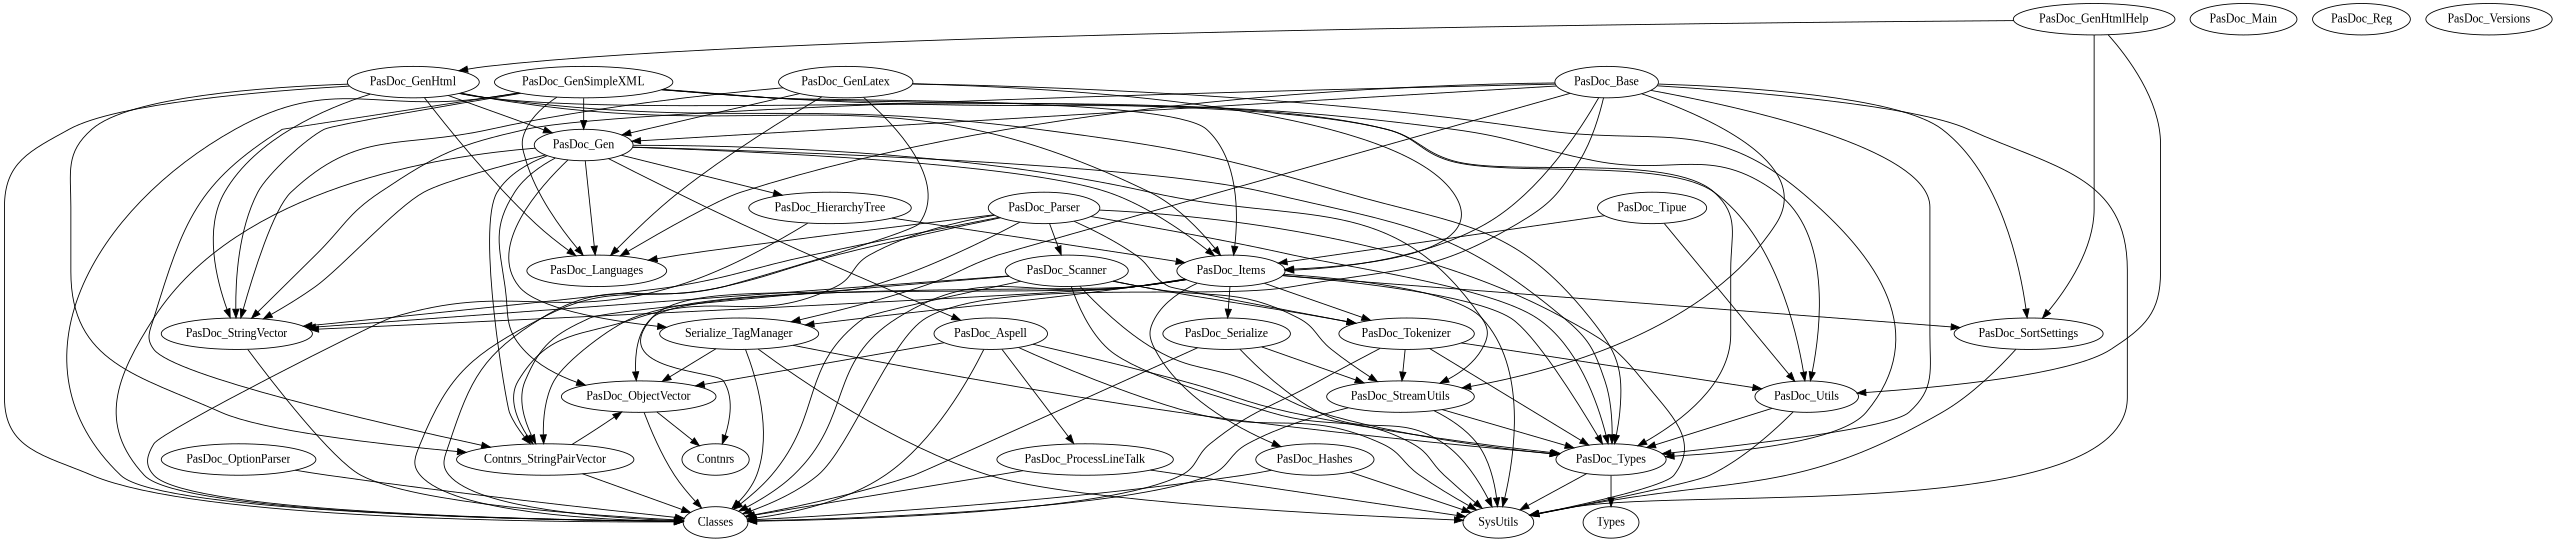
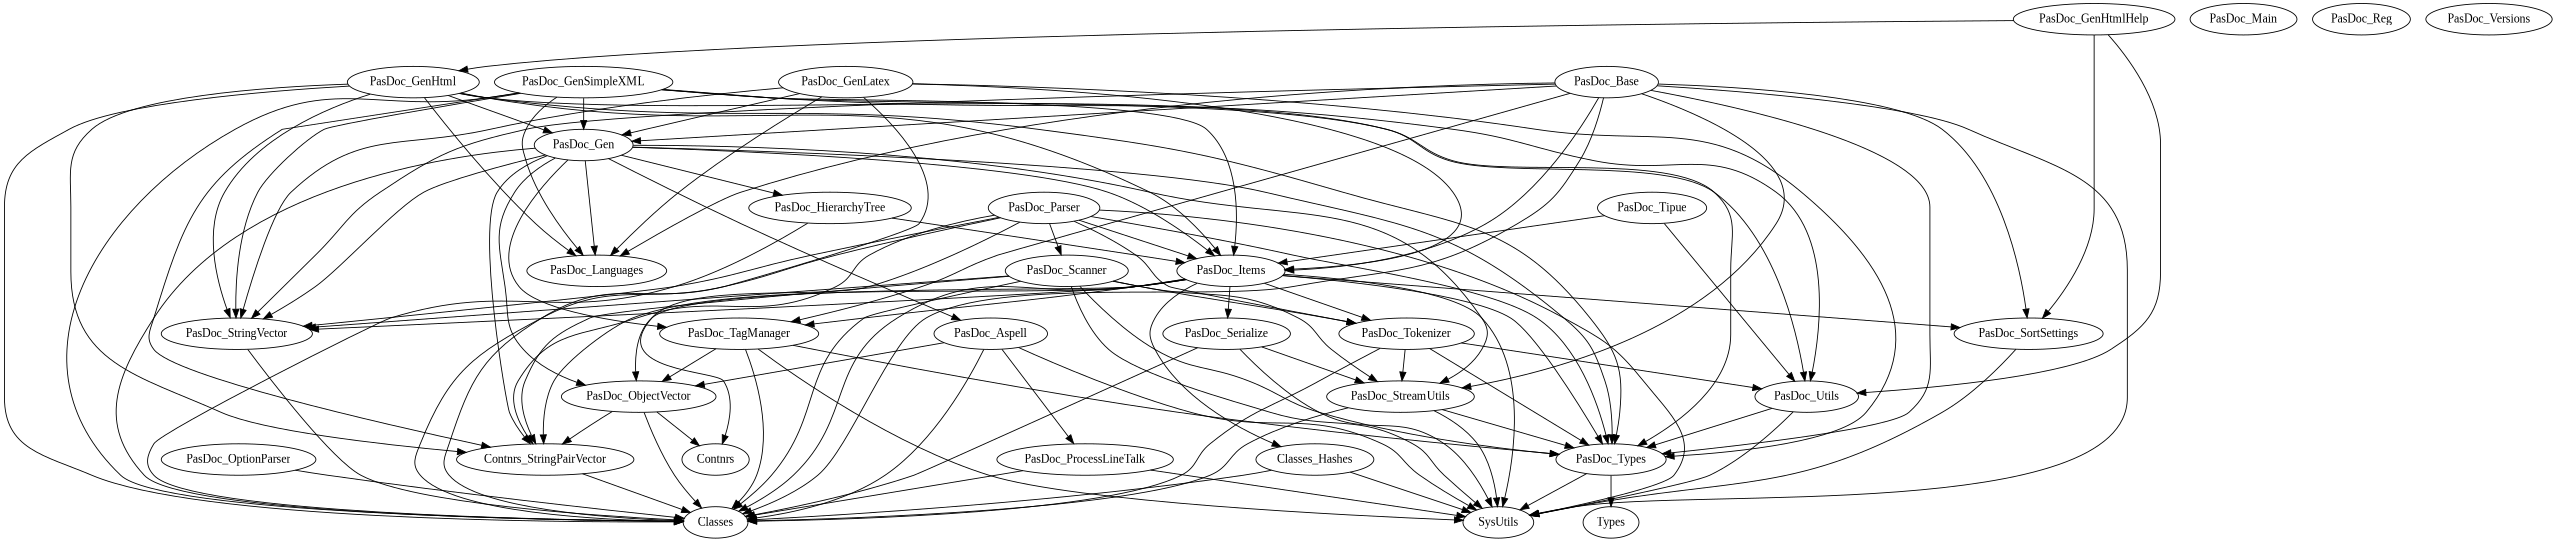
  digraph {
    fontname="Liberation Serif"
    node [fontname="Liberation Serif"]
    edge [fontname="Liberation Serif"]
    PasDoc_Aspell
    SysUtils
    Classes
    PasDoc_ProcessLineTalk
    PasDoc_ObjectVector
    PasDoc_Types
    Contnrs
    Types
    PasDoc_Base
    PasDoc_Items
    PasDoc_Languages
    PasDoc_Gen
    PasDoc_StringVector
    PasDoc_SortSettings
    PasDoc_StreamUtils
-   PasDoc_TagManager [label=Serialize_TagManager]
+   PasDoc_TagManager
    n17 [label=Contnrs_StringPairVector]
-   PasDoc_Hashes
+   PasDoc_Hashes [label=Classes_Hashes]
    PasDoc_Serialize
    PasDoc_Tokenizer
    PasDoc_HierarchyTree
    PasDoc_Utils
    PasDoc_GenHtml
    PasDoc_GenHtmlHelp
    PasDoc_GenLatex
    PasDoc_GenSimpleXML
    PasDoc_Main
    PasDoc_OptionParser
    PasDoc_Parser
    PasDoc_Scanner
    PasDoc_Reg
    PasDoc_Tipue
    PasDoc_Versions
    PasDoc_Aspell -> SysUtils
    PasDoc_Aspell -> Classes
    PasDoc_Aspell -> PasDoc_ProcessLineTalk
    PasDoc_Aspell -> PasDoc_ObjectVector
-   PasDoc_Aspell -> PasDoc_Types
    PasDoc_ProcessLineTalk -> SysUtils
    PasDoc_ProcessLineTalk -> Classes
    PasDoc_ObjectVector -> Classes
    PasDoc_ObjectVector -> Contnrs
    PasDoc_Types -> SysUtils
    PasDoc_Types -> Types
    PasDoc_Base -> SysUtils
    PasDoc_Base -> Classes
    PasDoc_Base -> PasDoc_Types
    PasDoc_Base -> PasDoc_Items
    PasDoc_Base -> PasDoc_Languages
    PasDoc_Base -> PasDoc_Gen
    PasDoc_Base -> PasDoc_StringVector
    PasDoc_Base -> PasDoc_SortSettings
    PasDoc_Base -> PasDoc_StreamUtils
    PasDoc_Base -> PasDoc_TagManager
    PasDoc_Items -> SysUtils
    PasDoc_Items -> Classes
    PasDoc_Items -> PasDoc_ObjectVector
    PasDoc_Items -> PasDoc_Types
    PasDoc_Items -> PasDoc_StringVector
    PasDoc_Items -> PasDoc_SortSettings
    PasDoc_Items -> PasDoc_TagManager
    PasDoc_Items -> n17
    PasDoc_Items -> PasDoc_Hashes
    PasDoc_Items -> PasDoc_Serialize
    PasDoc_Items -> PasDoc_Tokenizer
    PasDoc_Gen -> PasDoc_Aspell
    PasDoc_Gen -> Classes
    PasDoc_Gen -> PasDoc_ObjectVector
    PasDoc_Gen -> PasDoc_Types
    PasDoc_Gen -> PasDoc_Items
    PasDoc_Gen -> PasDoc_Languages
    PasDoc_Gen -> PasDoc_StringVector
    PasDoc_Gen -> PasDoc_StreamUtils
    PasDoc_Gen -> PasDoc_TagManager
    PasDoc_Gen -> n17
    PasDoc_Gen -> PasDoc_HierarchyTree
    PasDoc_StringVector -> Classes
    PasDoc_SortSettings -> SysUtils
    PasDoc_StreamUtils -> SysUtils
    PasDoc_StreamUtils -> Classes
    PasDoc_StreamUtils -> PasDoc_Types
    PasDoc_TagManager -> SysUtils
    PasDoc_TagManager -> Classes
    PasDoc_TagManager -> PasDoc_ObjectVector
    PasDoc_TagManager -> PasDoc_Types
    n17 -> Classes
-   n17 -> PasDoc_ObjectVector
+   PasDoc_ObjectVector -> n17
    PasDoc_Hashes -> SysUtils
    PasDoc_Hashes -> Classes
    PasDoc_Serialize -> SysUtils
    PasDoc_Serialize -> Classes
    PasDoc_Serialize -> PasDoc_StreamUtils
    PasDoc_Tokenizer -> Classes
    PasDoc_Tokenizer -> PasDoc_Types
    PasDoc_Tokenizer -> PasDoc_StreamUtils
    PasDoc_Tokenizer -> PasDoc_Utils
    PasDoc_HierarchyTree -> Classes
    PasDoc_HierarchyTree -> PasDoc_Items
    PasDoc_Utils -> SysUtils
    PasDoc_Utils -> PasDoc_Types
    PasDoc_GenHtml -> Classes
    PasDoc_GenHtml -> PasDoc_Types
    PasDoc_GenHtml -> PasDoc_Items
    PasDoc_GenHtml -> PasDoc_Languages
    PasDoc_GenHtml -> PasDoc_Gen
    PasDoc_GenHtml -> PasDoc_StringVector
    PasDoc_GenHtml -> n17
    PasDoc_GenHtml -> PasDoc_Utils
    PasDoc_GenHtmlHelp -> PasDoc_SortSettings
    PasDoc_GenHtmlHelp -> PasDoc_Utils
    PasDoc_GenHtmlHelp -> PasDoc_GenHtml
    PasDoc_GenLatex -> Classes
    PasDoc_GenLatex -> PasDoc_Types
    PasDoc_GenLatex -> PasDoc_Items
    PasDoc_GenLatex -> PasDoc_Languages
    PasDoc_GenLatex -> PasDoc_Gen
    PasDoc_GenLatex -> PasDoc_StringVector
    PasDoc_GenSimpleXML -> Classes
    PasDoc_GenSimpleXML -> PasDoc_Types
    PasDoc_GenSimpleXML -> PasDoc_Items
    PasDoc_GenSimpleXML -> PasDoc_Languages
    PasDoc_GenSimpleXML -> PasDoc_Gen
    PasDoc_GenSimpleXML -> PasDoc_StringVector
    PasDoc_GenSimpleXML -> n17
    PasDoc_GenSimpleXML -> PasDoc_Utils
    PasDoc_OptionParser -> Classes
    PasDoc_Parser -> SysUtils
    PasDoc_Parser -> Classes
    PasDoc_Parser -> PasDoc_Types
    PasDoc_Parser -> Contnrs
-   PasDoc_Parser -> PasDoc_Languages
+   PasDoc_Parser -> PasDoc_Items
    PasDoc_Parser -> PasDoc_StringVector
    PasDoc_Parser -> n17
    PasDoc_Parser -> PasDoc_Tokenizer
    PasDoc_Parser -> PasDoc_Scanner
    PasDoc_Scanner -> SysUtils
    PasDoc_Scanner -> Classes
    PasDoc_Scanner -> PasDoc_Types
    PasDoc_Scanner -> PasDoc_StringVector
    PasDoc_Scanner -> PasDoc_StreamUtils
    PasDoc_Scanner -> n17
    PasDoc_Scanner -> PasDoc_Tokenizer
    PasDoc_Tipue -> PasDoc_Items
    PasDoc_Tipue -> PasDoc_Utils
  }
